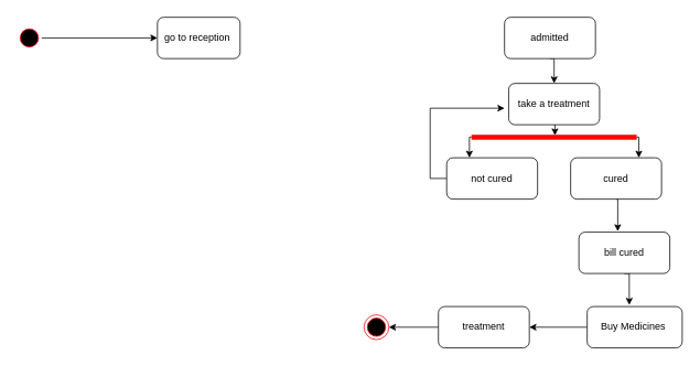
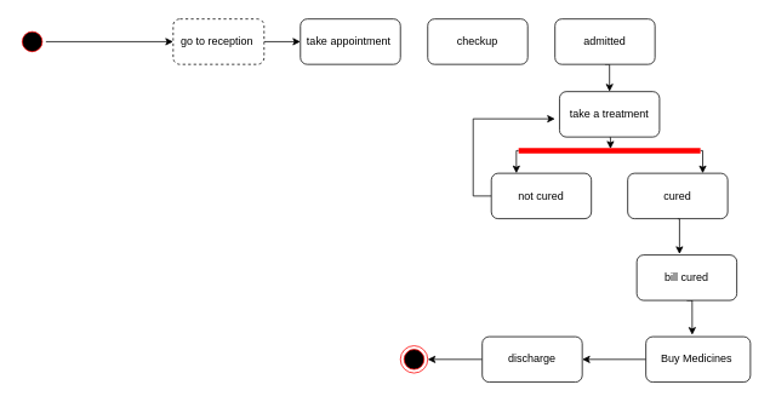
  <mxCell id="0" />
  <mxCell id="1" parent="0" />
- <mxCell id="3" value="go to reception&amp;nbsp;" style="rounded=1;whiteSpace=wrap;html=1;" vertex="1" parent="1"><mxGeometry x="190" y="20" width="100" height="50" as="geometry" /></mxCell>
+ <mxCell id="2" style="edgeStyle=orthogonalEdgeStyle;rounded=0;orthogonalLoop=1;jettySize=auto;html=1;exitX=1;exitY=0.5;exitDx=0;exitDy=0;entryX=0;entryY=0.5;entryDx=0;entryDy=0;" edge="1" parent="1" source="3" target="4"><mxGeometry relative="1" as="geometry" /></mxCell>
+ <mxCell id="3" value="go to reception&amp;nbsp;" style="rounded=1;whiteSpace=wrap;html=1;dashed=1;" vertex="1" parent="1"><mxGeometry x="190" y="20" width="100" height="50" as="geometry" /></mxCell>
+ <mxCell id="4" value="take appointment&amp;nbsp;" style="rounded=1;whiteSpace=wrap;html=1;" vertex="1" parent="1"><mxGeometry x="330" y="20" width="110" height="50" as="geometry" /></mxCell>
  <mxCell id="5" style="edgeStyle=orthogonalEdgeStyle;rounded=0;orthogonalLoop=1;jettySize=auto;html=1;exitX=0.5;exitY=1;exitDx=0;exitDy=0;entryX=0.5;entryY=0;entryDx=0;entryDy=0;" edge="1" parent="1" source="6" target="8"><mxGeometry relative="1" as="geometry" /></mxCell>
  <mxCell id="6" value="admitted" style="rounded=1;whiteSpace=wrap;html=1;" vertex="1" parent="1"><mxGeometry x="610" y="20" width="110" height="50" as="geometry" /></mxCell>
  <mxCell id="7" style="edgeStyle=orthogonalEdgeStyle;rounded=0;orthogonalLoop=1;jettySize=auto;html=1;exitX=0.5;exitY=1;exitDx=0;exitDy=0;entryX=0.505;entryY=0.3;entryDx=0;entryDy=0;entryPerimeter=0;" edge="1" parent="1" source="8" target="25"><mxGeometry relative="1" as="geometry" /></mxCell>
  <mxCell id="8" value="take a treatment" style="rounded=1;whiteSpace=wrap;html=1;" vertex="1" parent="1"><mxGeometry x="615" y="100" width="110" height="50" as="geometry" /></mxCell>
  <mxCell id="9" style="edgeStyle=orthogonalEdgeStyle;rounded=0;orthogonalLoop=1;jettySize=auto;html=1;exitX=0.5;exitY=1;exitDx=0;exitDy=0;entryX=0.443;entryY=-0.04;entryDx=0;entryDy=0;entryPerimeter=0;" edge="1" parent="1" source="10" target="18"><mxGeometry relative="1" as="geometry" /></mxCell>
  <mxCell id="10" value="bill cured" style="rounded=1;whiteSpace=wrap;html=1;" vertex="1" parent="1"><mxGeometry x="700" y="280" width="110" height="50" as="geometry" /></mxCell>
  <mxCell id="11" style="edgeStyle=orthogonalEdgeStyle;rounded=0;orthogonalLoop=1;jettySize=auto;html=1;exitX=0;exitY=0.5;exitDx=0;exitDy=0;entryX=1;entryY=0.5;entryDx=0;entryDy=0;" edge="1" parent="1" source="12" target="15"><mxGeometry relative="1" as="geometry" /></mxCell>
- <mxCell id="12" value="treatment" style="rounded=1;whiteSpace=wrap;html=1;" vertex="1" parent="1"><mxGeometry x="530" y="370" width="110" height="50" as="geometry" /></mxCell>
+ <mxCell id="12" value="discharge" style="rounded=1;whiteSpace=wrap;html=1;" vertex="1" parent="1"><mxGeometry x="530" y="370" width="110" height="50" as="geometry" /></mxCell>
  <mxCell id="13" style="edgeStyle=orthogonalEdgeStyle;rounded=0;orthogonalLoop=1;jettySize=auto;html=1;exitX=1;exitY=0.5;exitDx=0;exitDy=0;entryX=0;entryY=0.5;entryDx=0;entryDy=0;" edge="1" parent="1" source="14" target="3"><mxGeometry relative="1" as="geometry"><mxPoint x="70" y="45" as="targetPoint" /></mxGeometry></mxCell>
  <mxCell id="14" value="" style="ellipse;html=1;shape=startState;fillColor=#000000;strokeColor=#ff0000;" vertex="1" parent="1"><mxGeometry x="20" y="30" width="30" height="30" as="geometry" /></mxCell>
  <mxCell id="15" value="" style="ellipse;html=1;shape=endState;fillColor=#000000;strokeColor=#ff0000;" vertex="1" parent="1"><mxGeometry x="440" y="380" width="30" height="30" as="geometry" /></mxCell>
+ <mxCell id="16" value="checkup" style="rounded=1;whiteSpace=wrap;html=1;" vertex="1" parent="1"><mxGeometry x="470" y="20" width="110" height="50" as="geometry" /></mxCell>
  <mxCell id="17" style="edgeStyle=orthogonalEdgeStyle;rounded=0;orthogonalLoop=1;jettySize=auto;html=1;exitX=0;exitY=0.5;exitDx=0;exitDy=0;entryX=1;entryY=0.5;entryDx=0;entryDy=0;" edge="1" parent="1" source="18" target="12"><mxGeometry relative="1" as="geometry" /></mxCell>
  <mxCell id="18" value="Buy Medicines&amp;nbsp;" style="rounded=1;whiteSpace=wrap;html=1;" vertex="1" parent="1"><mxGeometry x="710" y="370" width="115" height="50" as="geometry" /></mxCell>
  <mxCell id="19" style="edgeStyle=orthogonalEdgeStyle;rounded=0;orthogonalLoop=1;jettySize=auto;html=1;exitX=0.5;exitY=1;exitDx=0;exitDy=0;entryX=0.427;entryY=-0.02;entryDx=0;entryDy=0;entryPerimeter=0;" edge="1" parent="1" source="20" target="10"><mxGeometry relative="1" as="geometry" /></mxCell>
  <mxCell id="20" value="cured" style="rounded=1;whiteSpace=wrap;html=1;" vertex="1" parent="1"><mxGeometry x="690" y="190" width="110" height="50" as="geometry" /></mxCell>
  <mxCell id="21" style="edgeStyle=orthogonalEdgeStyle;rounded=0;orthogonalLoop=1;jettySize=auto;html=1;exitX=0;exitY=0.5;exitDx=0;exitDy=0;" edge="1" parent="1" source="22"><mxGeometry relative="1" as="geometry"><mxPoint x="610" y="130" as="targetPoint" /><Array as="points"><mxPoint x="520" y="215" /><mxPoint x="520" y="130" /></Array></mxGeometry></mxCell>
  <mxCell id="22" value="not cured" style="rounded=1;whiteSpace=wrap;html=1;" vertex="1" parent="1"><mxGeometry x="540" y="190" width="110" height="50" as="geometry" /></mxCell>
  <mxCell id="23" style="edgeStyle=orthogonalEdgeStyle;rounded=0;orthogonalLoop=1;jettySize=auto;html=1;exitX=0;exitY=0.5;exitDx=0;exitDy=0;exitPerimeter=0;entryX=0.25;entryY=0;entryDx=0;entryDy=0;" edge="1" parent="1" source="25" target="22"><mxGeometry relative="1" as="geometry" /></mxCell>
  <mxCell id="24" style="edgeStyle=orthogonalEdgeStyle;rounded=0;orthogonalLoop=1;jettySize=auto;html=1;exitX=1;exitY=0.5;exitDx=0;exitDy=0;exitPerimeter=0;entryX=0.75;entryY=0;entryDx=0;entryDy=0;" edge="1" parent="1" source="25" target="20"><mxGeometry relative="1" as="geometry" /></mxCell>
  <mxCell id="25" value="" style="shape=line;html=1;strokeWidth=6;strokeColor=#ff0000;" vertex="1" parent="1"><mxGeometry x="570" y="160" width="200" height="10" as="geometry" /></mxCell>
